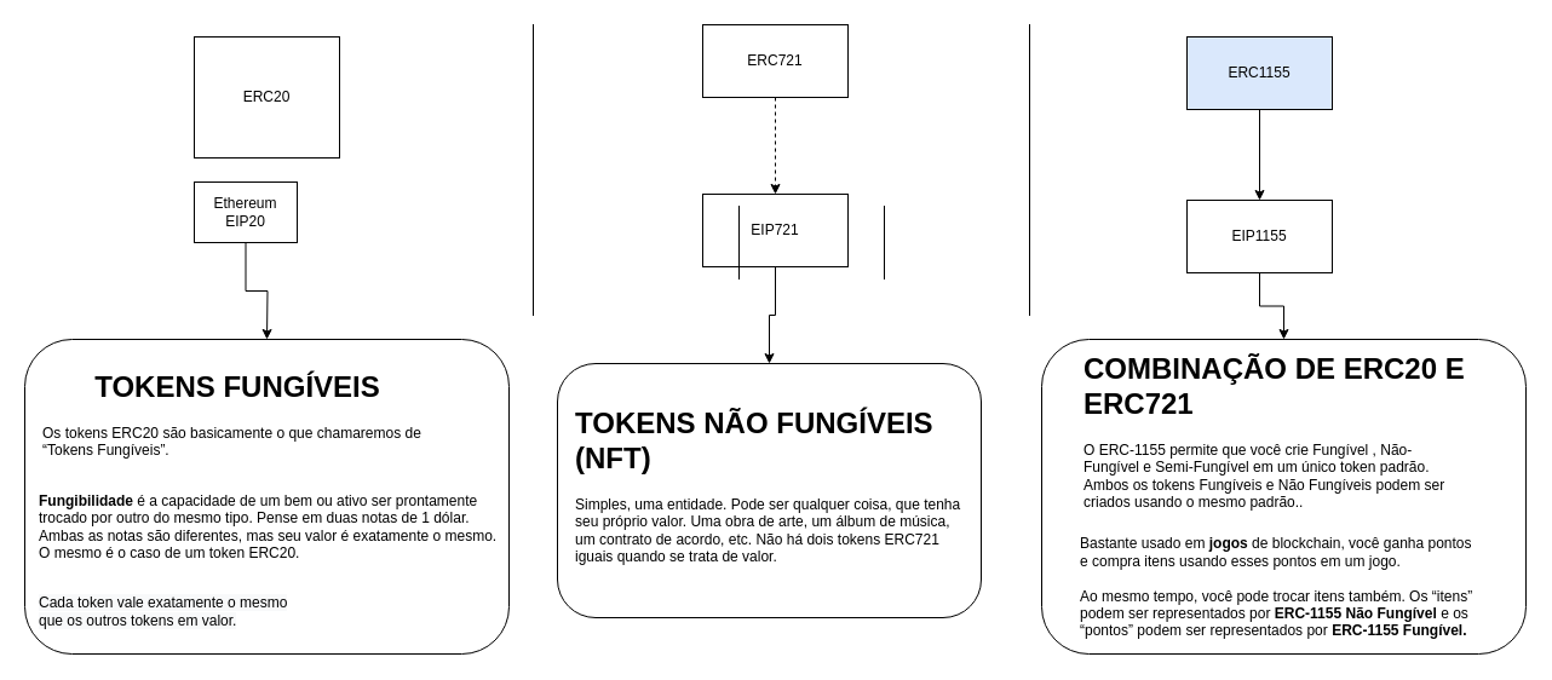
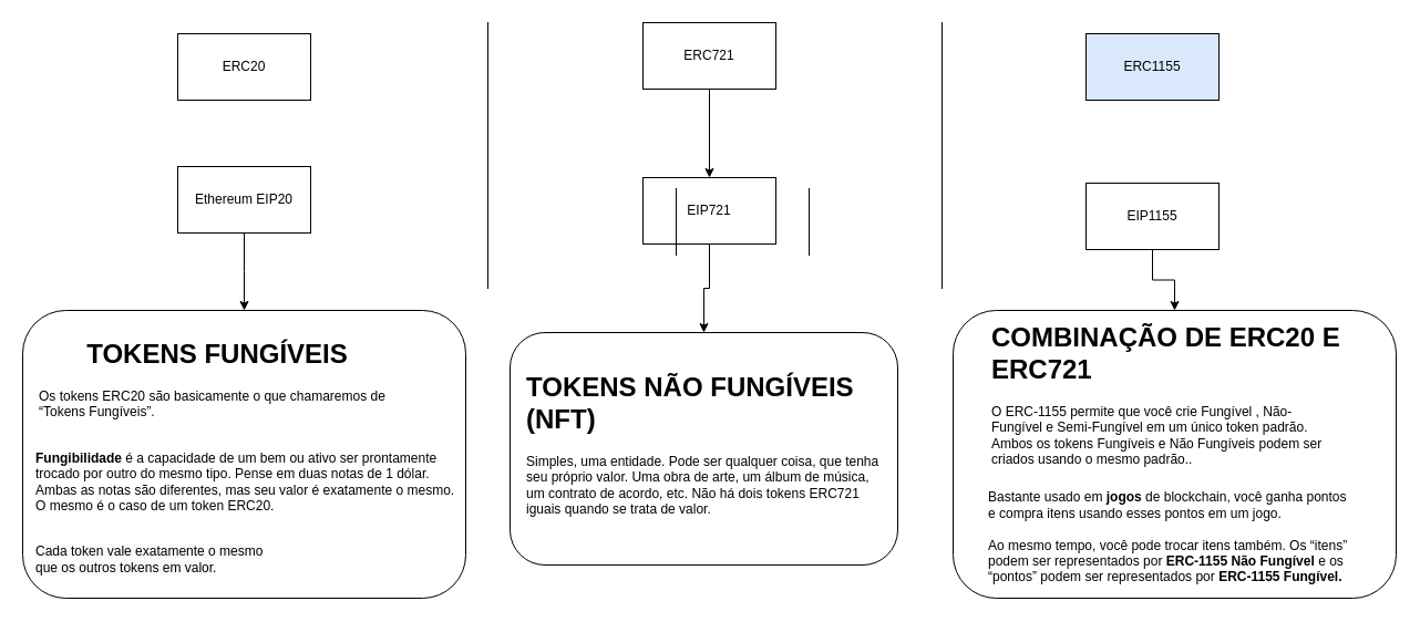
  <mxCell id="0" />
  <mxCell id="1" parent="0" />
- <mxCell id="2" value="ERC20" style="rounded=0;whiteSpace=wrap;html=1;" vertex="1" parent="1"><mxGeometry x="160" y="30" width="120" height="100" as="geometry" /></mxCell>
- <mxCell id="3" style="edgeStyle=orthogonalEdgeStyle;rounded=0;orthogonalLoop=1;jettySize=auto;html=1;exitX=0.5;exitY=1;exitDx=0;exitDy=0;entryX=0.5;entryY=0;entryDx=0;entryDy=0;dashed=1;" edge="1" parent="1" source="4" target="13"><mxGeometry relative="1" as="geometry" /></mxCell>
+ <mxCell id="2" value="ERC20" style="rounded=0;whiteSpace=wrap;html=1;" vertex="1" parent="1"><mxGeometry x="160" y="30" width="120" height="60" as="geometry" /></mxCell>
+ <mxCell id="3" style="edgeStyle=orthogonalEdgeStyle;rounded=0;orthogonalLoop=1;jettySize=auto;html=1;exitX=0.5;exitY=1;exitDx=0;exitDy=0;entryX=0.5;entryY=0;entryDx=0;entryDy=0;" edge="1" parent="1" source="4" target="13"><mxGeometry relative="1" as="geometry" /></mxCell>
  <mxCell id="4" value="ERC721" style="rounded=0;whiteSpace=wrap;html=1;" vertex="1" parent="1"><mxGeometry x="580" y="20" width="120" height="60" as="geometry" /></mxCell>
- <mxCell id="5" style="edgeStyle=orthogonalEdgeStyle;rounded=0;orthogonalLoop=1;jettySize=auto;html=1;exitX=0.5;exitY=1;exitDx=0;exitDy=0;entryX=0.5;entryY=0;entryDx=0;entryDy=0;" edge="1" parent="1" source="6" target="16"><mxGeometry relative="1" as="geometry" /></mxCell>
  <mxCell id="6" value="ERC1155" style="rounded=0;whiteSpace=wrap;html=1;fillColor=#dae8fc;" vertex="1" parent="1"><mxGeometry x="980" y="30" width="120" height="60" as="geometry" /></mxCell>
  <mxCell id="7" value="&lt;h1 style=&quot;text-align: center&quot;&gt;TOKENS FUNGÍVEIS&lt;/h1&gt;&lt;p&gt;Os tokens ERC20 são basicamente o que chamaremos de “Tokens Fungíveis”.&amp;nbsp;&lt;/p&gt;" style="text;html=1;strokeColor=none;fillColor=none;spacing=5;spacingTop=-20;whiteSpace=wrap;overflow=hidden;rounded=0;" vertex="1" parent="1"><mxGeometry x="30" y="300" width="330" height="90" as="geometry" /></mxCell>
  <mxCell id="8" value="&lt;b&gt;Fungibilidade&lt;/b&gt; é a capacidade de um bem ou ativo ser prontamente trocado por outro do mesmo tipo. Pense em duas notas de 1 dólar. Ambas as notas são diferentes, mas seu valor é exatamente o mesmo. O mesmo é o caso de um token ERC20.&amp;nbsp;" style="text;html=1;strokeColor=none;fillColor=none;align=left;verticalAlign=middle;whiteSpace=wrap;rounded=0;" vertex="1" parent="1"><mxGeometry x="30" y="390" width="390" height="90" as="geometry" /></mxCell>
  <mxCell id="9" value="&lt;span style=&quot;color: rgb(0 , 0 , 0) ; font-family: &amp;#34;helvetica&amp;#34; ; font-size: 12px ; font-style: normal ; font-weight: 400 ; letter-spacing: normal ; text-indent: 0px ; text-transform: none ; word-spacing: 0px ; background-color: rgb(248 , 249 , 250) ; display: inline ; float: none&quot;&gt;Cada token vale exatamente o mesmo que os outros tokens em valor.&lt;/span&gt;" style="text;html=1;strokeColor=none;fillColor=none;align=left;verticalAlign=middle;whiteSpace=wrap;rounded=0;" vertex="1" parent="1"><mxGeometry x="30" y="490" width="230" height="30" as="geometry" /></mxCell>
  <mxCell id="10" style="edgeStyle=orthogonalEdgeStyle;rounded=0;orthogonalLoop=1;jettySize=auto;html=1;exitX=0.5;exitY=1;exitDx=0;exitDy=0;entryX=0.5;entryY=0;entryDx=0;entryDy=0;" edge="1" parent="1" source="11"><mxGeometry relative="1" as="geometry"><mxPoint x="220" y="280" as="targetPoint" /></mxGeometry></mxCell>
- <mxCell id="11" value="Ethereum EIP20" style="rounded=0;whiteSpace=wrap;html=1;fillColor=none;" vertex="1" parent="1"><mxGeometry x="160" y="150" width="85" height="50" as="geometry" /></mxCell>
+ <mxCell id="11" value="Ethereum EIP20" style="rounded=0;whiteSpace=wrap;html=1;fillColor=none;" vertex="1" parent="1"><mxGeometry x="160" y="150" width="120" height="60" as="geometry" /></mxCell>
  <mxCell id="12" style="edgeStyle=orthogonalEdgeStyle;rounded=0;orthogonalLoop=1;jettySize=auto;html=1;exitX=0.5;exitY=1;exitDx=0;exitDy=0;" edge="1" parent="1" source="13" target="19"><mxGeometry relative="1" as="geometry" /></mxCell>
  <mxCell id="13" value="EIP721" style="rounded=0;whiteSpace=wrap;html=1;fillColor=none;" vertex="1" parent="1"><mxGeometry x="580" y="160" width="120" height="60" as="geometry" /></mxCell>
  <mxCell id="14" value="&lt;h1&gt;TOKENS NÃO FUNGÍVEIS (NFT)&lt;/h1&gt;&lt;p&gt;Simples, uma entidade. Pode ser qualquer coisa, que tenha seu próprio valor. Uma obra de arte, um álbum de música, um contrato de acordo, etc. Não há dois tokens ERC721 iguais quando se trata de valor.&lt;/p&gt;" style="text;html=1;strokeColor=none;fillColor=none;spacing=5;spacingTop=-20;whiteSpace=wrap;overflow=hidden;rounded=0;" vertex="1" parent="1"><mxGeometry x="470" y="330" width="330" height="150" as="geometry" /></mxCell>
  <mxCell id="15" style="edgeStyle=orthogonalEdgeStyle;rounded=0;orthogonalLoop=1;jettySize=auto;html=1;exitX=0.5;exitY=1;exitDx=0;exitDy=0;" edge="1" parent="1" source="16" target="20"><mxGeometry relative="1" as="geometry" /></mxCell>
  <mxCell id="16" value="EIP1155" style="rounded=0;whiteSpace=wrap;html=1;fillColor=none;" vertex="1" parent="1"><mxGeometry x="980" y="165" width="120" height="60" as="geometry" /></mxCell>
  <mxCell id="17" value="&lt;h1&gt;COMBINAÇÃO DE ERC20 E ERC721&lt;/h1&gt;&lt;p&gt;O ERC-1155 permite que você crie Fungível , Não-Fungível&amp;nbsp;e Semi-Fungível&amp;nbsp;em um único token padrão. Ambos os tokens Fungíveis e Não Fungíveis podem ser criados usando o mesmo padrão..&lt;/p&gt;" style="text;html=1;strokeColor=none;fillColor=none;spacing=5;spacingTop=-20;whiteSpace=wrap;overflow=hidden;rounded=0;" vertex="1" parent="1"><mxGeometry x="890" y="285" width="330" height="150" as="geometry" /></mxCell>
  <mxCell id="18" value="Bastante usado em &lt;b&gt;jogos&lt;/b&gt; de blockchain, você ganha pontos e compra itens usando esses pontos em um jogo.&lt;br&gt;&lt;br&gt;Ao mesmo tempo, você pode trocar itens também. Os “itens” podem ser representados por &lt;b&gt;ERC-1155 Não Fungível&lt;/b&gt; e os “pontos” podem ser representados por &lt;b&gt;ERC-1155 Fungível.&lt;/b&gt;&amp;nbsp;" style="text;html=1;strokeColor=none;fillColor=none;align=left;verticalAlign=middle;whiteSpace=wrap;rounded=0;" vertex="1" parent="1"><mxGeometry x="890" y="435" width="330" height="100" as="geometry" /></mxCell>
  <mxCell id="19" value="&lt;span style=&quot;color: rgba(0 , 0 , 0 , 0) ; font-family: monospace ; font-size: 0px&quot;&gt;%3CmxGraphModel%3E%3Croot%3E%3CmxCell%20id%3D%220%22%2F%3E%3CmxCell%20id%3D%221%22%20parent%3D%220%22%2F%3E%3CmxCell%20id%3D%222%22%20value%3D%22%22%20style%3D%22rounded%3D1%3BwhiteSpace%3Dwrap%3Bhtml%3D1%3BfillColor%3Dnone%3B%22%20vertex%3D%221%22%20parent%3D%221%22%3E%3CmxGeometry%20x%3D%22390%22%20y%3D%2230%22%20width%3D%22400%22%20height%3D%22260%22%20as%3D%22geometry%22%2F%3E%3C%2FmxCell%3E%3C%2Froot%3E%3C%2FmxGraphModel%3E&lt;/span&gt;" style="rounded=1;whiteSpace=wrap;html=1;fillColor=none;" vertex="1" parent="1"><mxGeometry x="460" y="300" width="350" height="210" as="geometry" /></mxCell>
  <mxCell id="20" value="&lt;span style=&quot;color: rgba(0 , 0 , 0 , 0) ; font-family: monospace ; font-size: 0px&quot;&gt;%3CmxGraphModel%3E%3Croot%3E%3CmxCell%20id%3D%220%22%2F%3E%3CmxCell%20id%3D%221%22%20parent%3D%220%22%2F%3E%3CmxCell%20id%3D%222%22%20value%3D%22%22%20style%3D%22rounded%3D1%3BwhiteSpace%3Dwrap%3Bhtml%3D1%3BfillColor%3Dnone%3B%22%20vertex%3D%221%22%20parent%3D%221%22%3E%3CmxGeometry%20x%3D%22390%22%20y%3D%2230%22%20width%3D%22400%22%20height%3D%22260%22%20as%3D%22geometry%22%2F%3E%3C%2FmxCell%3E%3C%2Froot%3E%3C%2FmxGraphModel%3E&lt;/span&gt;" style="rounded=1;whiteSpace=wrap;html=1;fillColor=none;" vertex="1" parent="1"><mxGeometry x="860" y="280" width="400" height="260" as="geometry" /></mxCell>
  <mxCell id="21" value="&lt;span style=&quot;color: rgba(0 , 0 , 0 , 0) ; font-family: monospace ; font-size: 0px&quot;&gt;%3CmxGraphModel%3E%3Croot%3E%3CmxCell%20id%3D%220%22%2F%3E%3CmxCell%20id%3D%221%22%20parent%3D%220%22%2F%3E%3CmxCell%20id%3D%222%22%20value%3D%22%22%20style%3D%22rounded%3D1%3BwhiteSpace%3Dwrap%3Bhtml%3D1%3BfillColor%3Dnone%3B%22%20vertex%3D%221%22%20parent%3D%221%22%3E%3CmxGeometry%20x%3D%22390%22%20y%3D%2230%22%20width%3D%22400%22%20height%3D%22260%22%20as%3D%22geometry%22%2F%3E%3C%2FmxCell%3E%3C%2Froot%3E%3C%2FmxGraphModel%3E&lt;/span&gt;" style="rounded=1;whiteSpace=wrap;html=1;fillColor=none;" vertex="1" parent="1"><mxGeometry x="20" y="280" width="400" height="260" as="geometry" /></mxCell>
  <mxCell id="22" value="" style="shape=partialRectangle;whiteSpace=wrap;html=1;right=0;top=0;bottom=0;fillColor=none;routingCenterX=-0.5;" vertex="1" parent="1"><mxGeometry x="610" y="170" width="120" height="60" as="geometry" /></mxCell>
  <mxCell id="23" value="" style="shape=partialRectangle;whiteSpace=wrap;html=1;top=0;bottom=0;fillColor=none;" vertex="1" parent="1"><mxGeometry x="610" y="170" width="120" height="60" as="geometry" /></mxCell>
  <mxCell id="24" value="" style="shape=partialRectangle;whiteSpace=wrap;html=1;right=0;top=0;bottom=0;fillColor=none;routingCenterX=-0.5;" vertex="1" parent="1"><mxGeometry x="610" y="170" width="120" height="60" as="geometry" /></mxCell>
  <mxCell id="25" value="" style="shape=partialRectangle;whiteSpace=wrap;html=1;right=0;top=0;bottom=0;fillColor=none;routingCenterX=-0.5;" vertex="1" parent="1"><mxGeometry x="440" y="20" width="60" height="240" as="geometry" /></mxCell>
  <mxCell id="26" value="" style="shape=partialRectangle;whiteSpace=wrap;html=1;right=0;top=0;bottom=0;fillColor=none;routingCenterX=-0.5;" vertex="1" parent="1"><mxGeometry x="850" y="20" width="60" height="240" as="geometry" /></mxCell>
